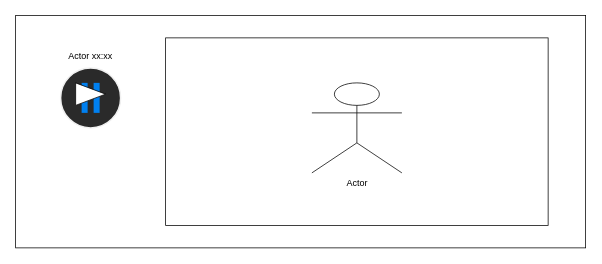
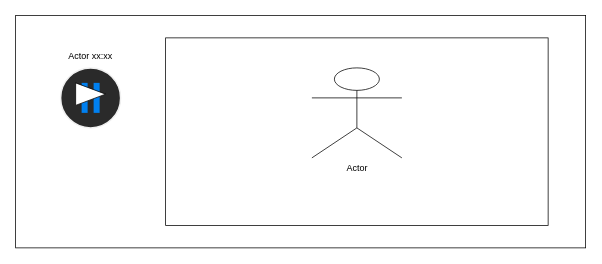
  <mxCell id="0" />
  <mxCell id="1" parent="0" />
  <mxCell id="2" value="" style="rounded=0;whiteSpace=wrap;html=1;" vertex="1" parent="1"><mxGeometry x="20" y="20" width="760" height="310" as="geometry" /></mxCell>
  <mxCell id="3" value="" style="html=1;verticalLabelPosition=bottom;labelBackgroundColor=#ffffff;verticalAlign=top;shadow=0;dashed=0;strokeWidth=2;shape=mxgraph.ios7.misc.pause;strokeColor=rgb(240, 240, 240);sketch=0;fontFamily=Helvetica;fontSize=12;fontColor=rgb(240, 240, 240);align=center;fillColor=rgb(42, 42, 42);" vertex="1" parent="1"><mxGeometry x="80" y="90" width="80" height="80" as="geometry" /></mxCell>
  <mxCell id="4" value="" style="rounded=0;whiteSpace=wrap;html=1;" vertex="1" parent="1"><mxGeometry x="220" y="50" width="510" height="250" as="geometry" /></mxCell>
- <mxCell id="5" value="Actor" style="shape=umlActor;verticalLabelPosition=bottom;verticalAlign=top;html=1;outlineConnect=0;" vertex="1" parent="1"><mxGeometry x="415" y="110" width="120" height="120" as="geometry" /></mxCell>
+ <mxCell id="5" value="Actor" style="shape=umlActor;verticalLabelPosition=bottom;verticalAlign=top;html=1;outlineConnect=0;" vertex="1" parent="1"><mxGeometry x="415" y="90" width="120" height="120" as="geometry" /></mxCell>
  <mxCell id="6" value="Actor xx:xx" style="text;html=1;strokeColor=none;fillColor=none;align=center;verticalAlign=middle;whiteSpace=wrap;rounded=0;" vertex="1" parent="1"><mxGeometry x="55" y="60" width="130" height="30" as="geometry" /></mxCell>
  <mxCell id="7" value="" style="triangle;whiteSpace=wrap;html=1;" vertex="1" parent="1"><mxGeometry x="100" y="110" width="40" height="30" as="geometry" /></mxCell>
